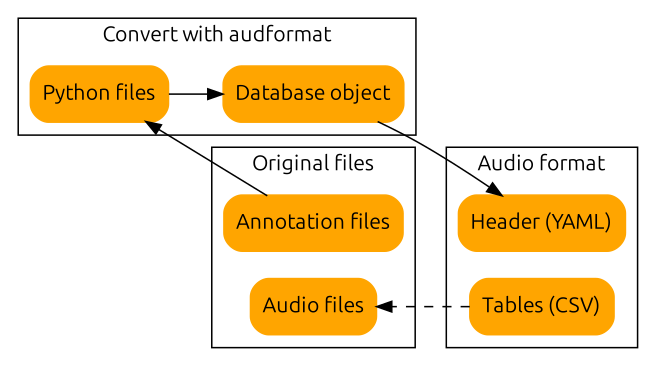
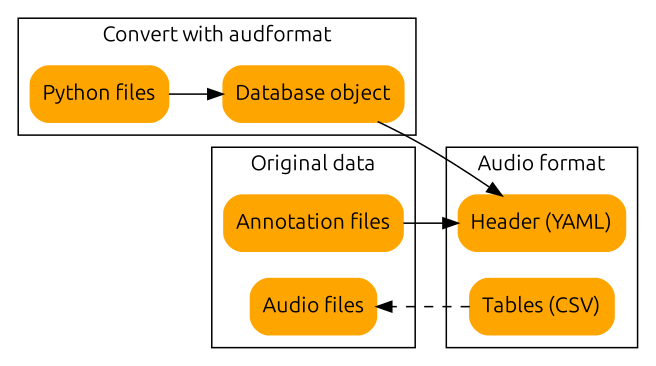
  digraph {
    compound=true
    fontname=Ubuntu
    rankdir=LR
    node [color=orange fontname=Ubuntu shape=Mrecord style=filled]
    edge [fontname=Ubuntu]
    n1 [label="Audio files"]
    n2 [label="Annotation files"]
    n3 [label="Python files"]
    n4 [label="Database object"]
    n5 [label="Header (YAML)"]
    n6 [label="Tables (CSV)"]
    subgraph cluster_1 {
-     label="Original files"
+     label="Original data"
      n1
      n2
    }
    subgraph cluster_2 {
      label="Convert with audformat"
      n3
      n4
    }
    subgraph cluster_3 {
      label="Audio format"
      n5
      n6
    }
-   n2 -> n3
+   n2 -> n5
    n3 -> n4
    n4 -> n5
    n6 -> n1 [style=dashed]
  }
